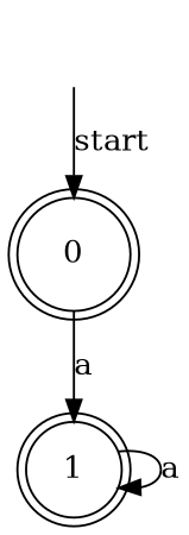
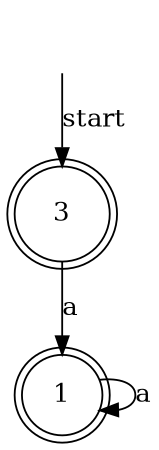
  digraph {
    rankdir=TB
    node [shape=doublecircle]
-   0
+   0 [label=3]
    1
    "" [shape=plaintext]
    0 -> 1 [label=a]
    1 -> 1 [label=a]
    "" -> 0 [label=start]
  }
